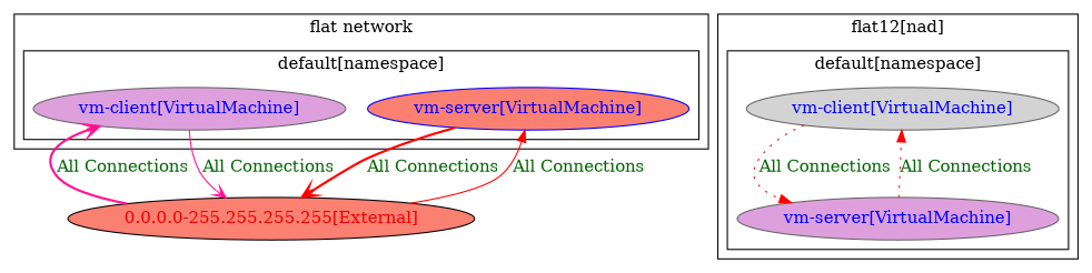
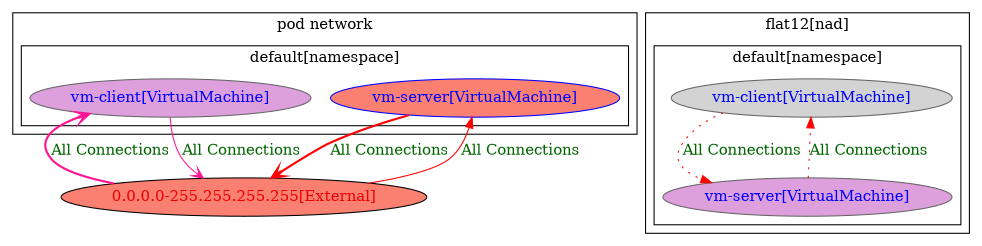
  digraph {
    node [color=gray40 fontcolor=blue style=filled fillcolor=plum]
    edge [color=red fontcolor=darkgreen weight=1 style=solid arrowhead=vee]
    n1 [label="vm-client[VirtualMachine]"]
    n2 [color=blue label="vm-server[VirtualMachine]" fillcolor=salmon]
    n3 [label="vm-client[VirtualMachine]" fillcolor=lightgrey]
    n4 [label="vm-server[VirtualMachine]"]
    n5 [color=black fontcolor=red2 label="0.0.0.0-255.255.255.255[External]" fillcolor=salmon]
    subgraph cluster_1 {
-     label="flat network"
+     label="pod network"
      subgraph cluster_2 {
        color=black
        fontcolor=black
        label="default[namespace]"
        n1
        n2
      }
    }
    subgraph cluster_3 {
      label="flat12[nad]"
      subgraph cluster_4 {
        color=black
        fontcolor=black
        label="default[namespace]"
        n3
        n4
      }
    }
    n1 -> n5 [color=deeppink label="All Connections"]
    n2 -> n5 [label="All Connections" style=bold]
    n3 -> n4 [label="All Connections" weight=0.5 style=dotted arrowhead=normal]
    n4 -> n3 [label="All Connections" style=dotted arrowhead=normal]
    n5 -> n1 [color=deeppink label="All Connections" weight=0.5 style=bold]
    n5 -> n2 [label="All Connections" weight=0.5 arrowhead=normal]
  }
